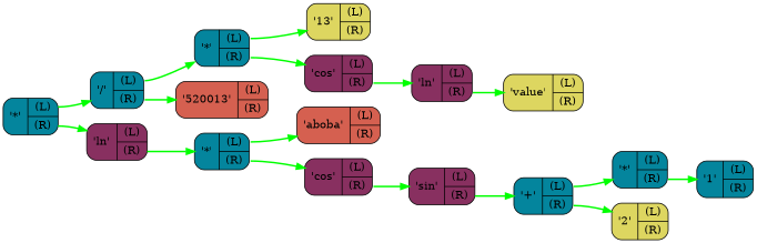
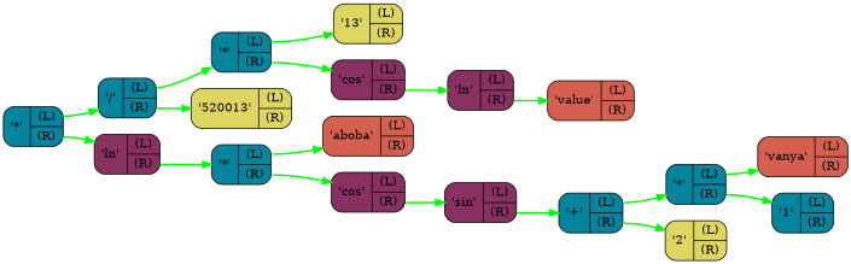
  digraph {
    rankdir=LR
    node [color=black fillcolor="#04859D" shape=Mrecord style=filled]
    edge [color="#00FF00" penwidth=2 tailport=R]
    n1 [label="{'*' | {<L> (L)| <R> (R)}}"]
    n2 [label="{'/' | {<L> (L)| <R> (R)}}"]
    n3 [fillcolor="#883060" label="{'ln' | {<L> (L)| <R> (R)}}"]
    n4 [label="{'*' | {<L> (L)| <R> (R)}}"]
-   n5 [fillcolor="#d56050" label="{'520013' | {<L> (L)| <R> (R)}}"]
+   n5 [fillcolor="#ddd660" label="{'520013' | {<L> (L)| <R> (R)}}"]
    n6 [label="{'*' | {<L> (L)| <R> (R)}}"]
    n7 [fillcolor="#ddd660" label="{'13' | {<L> (L)| <R> (R)}}"]
    n8 [fillcolor="#883060" label="{'cos' | {<L> (L)| <R> (R)}}"]
    n9 [fillcolor="#883060" label="{'ln' | {<L> (L)| <R> (R)}}"]
-   n10 [fillcolor="#ddd660" label="{'value' | {<L> (L)| <R> (R)}}"]
+   n10 [fillcolor="#d56050" label="{'value' | {<L> (L)| <R> (R)}}"]
    n11 [fillcolor="#d56050" label="{'aboba' | {<L> (L)| <R> (R)}}"]
    n12 [fillcolor="#883060" label="{'cos' | {<L> (L)| <R> (R)}}"]
    n13 [fillcolor="#883060" label="{'sin' | {<L> (L)| <R> (R)}}"]
    n14 [label="{'+' | {<L> (L)| <R> (R)}}"]
    n15 [label="{'*' | {<L> (L)| <R> (R)}}"]
    n16 [fillcolor="#ddd660" label="{'2' | {<L> (L)| <R> (R)}}"]
+   n17 [fillcolor="#d56050" label="{'vanya' | {<L> (L)| <R> (R)}}"]
    n18 [label="{'1' | {<L> (L)| <R> (R)}}"]
    n1 -> n2 [tailport=L]
    n1 -> n3
    n2 -> n4 [tailport=L]
    n2 -> n5
    n3 -> n6
    n4 -> n7 [tailport=L]
    n4 -> n8
    n6 -> n11 [tailport=L]
    n6 -> n12
    n8 -> n9
    n9 -> n10
    n12 -> n13
    n13 -> n14
    n14 -> n15 [tailport=L]
    n14 -> n16
+   n15 -> n17 [tailport=L]
    n15 -> n18
  }
